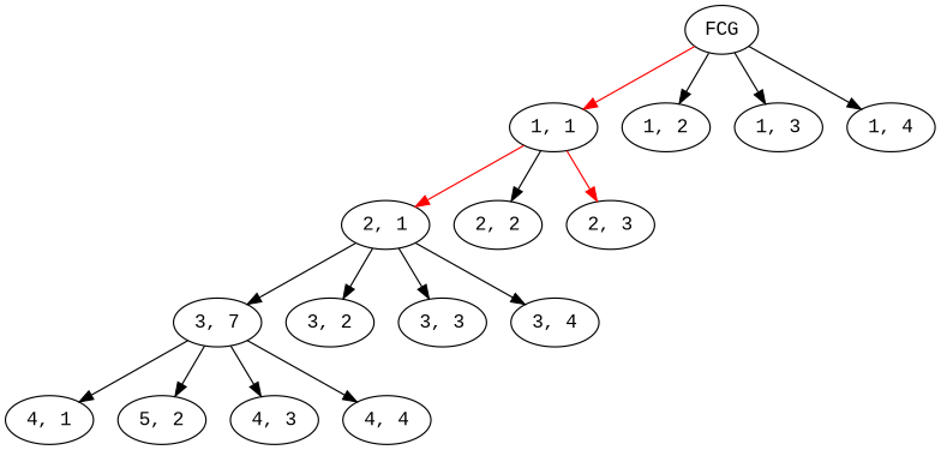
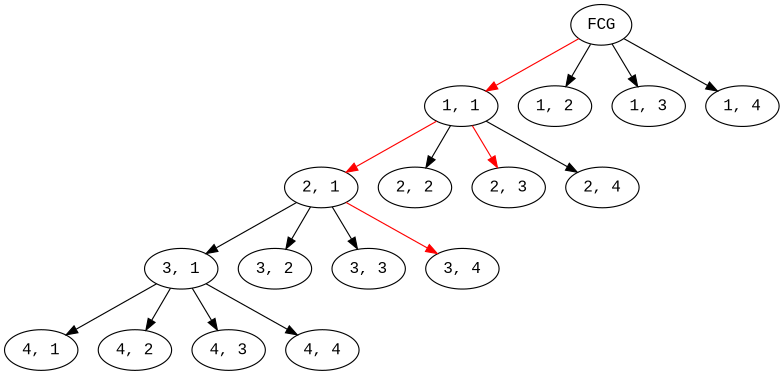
  digraph {
    fontname="Liberation Mono"
    node [fontname="Liberation Mono"]
    edge [color=black fontname="Liberation Mono"]
    FCG
    "1, 1"
    "1, 2"
    "1, 3"
    "1, 4"
    "2, 1"
    "2, 2"
    "2, 3"
-   "3, 1" [label="3, 7"]
+   "2, 4"
+   "3, 1"
    "3, 2"
    "3, 3"
    "3, 4"
    "4, 1"
-   "4, 2" [label="5, 2"]
+   "4, 2"
    "4, 3"
    "4, 4"
    FCG -> "1, 1" [color=red]
    FCG -> "1, 2"
    FCG -> "1, 3"
    FCG -> "1, 4"
    "1, 1" -> "2, 1" [color=red]
    "1, 1" -> "2, 2"
    "1, 1" -> "2, 3" [color=red]
+   "1, 1" -> "2, 4"
    "2, 1" -> "3, 1"
    "2, 1" -> "3, 2"
    "2, 1" -> "3, 3"
-   "2, 1" -> "3, 4"
+   "2, 1" -> "3, 4" [color=red]
    "3, 1" -> "4, 1"
    "3, 1" -> "4, 2"
    "3, 1" -> "4, 3"
    "3, 1" -> "4, 4"
  }
